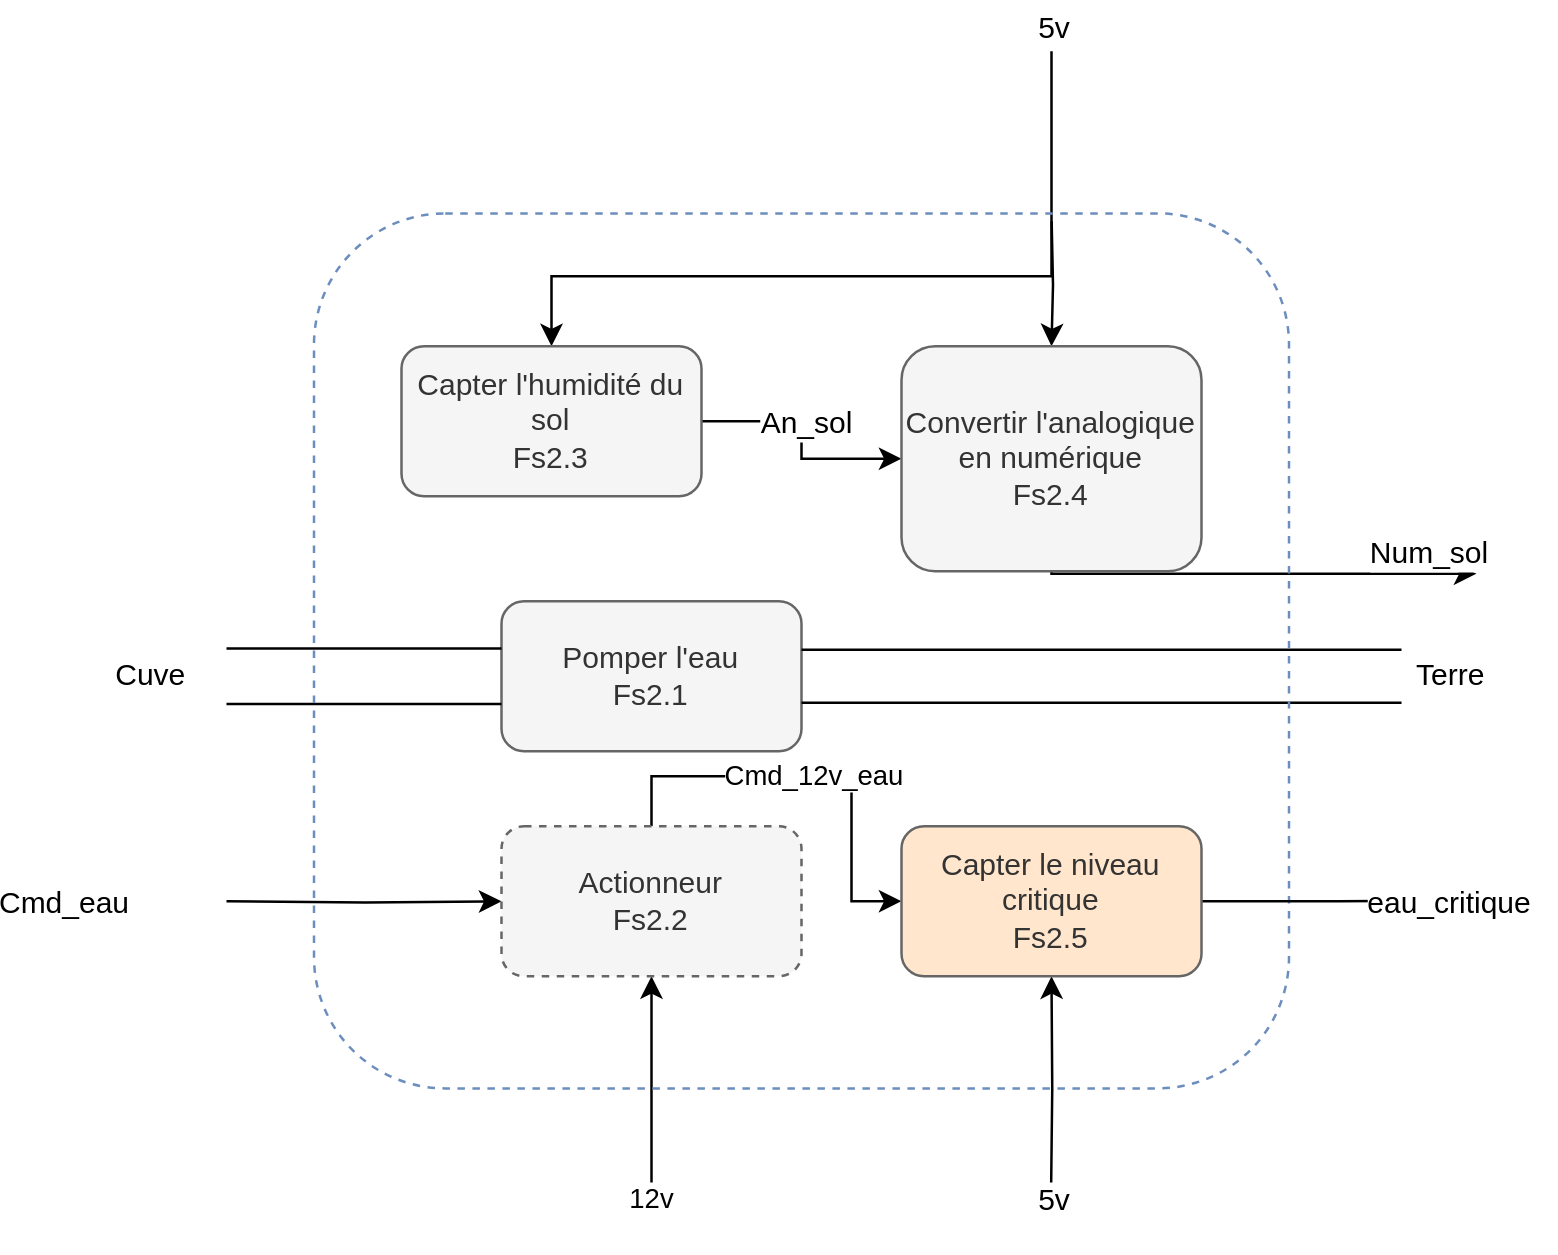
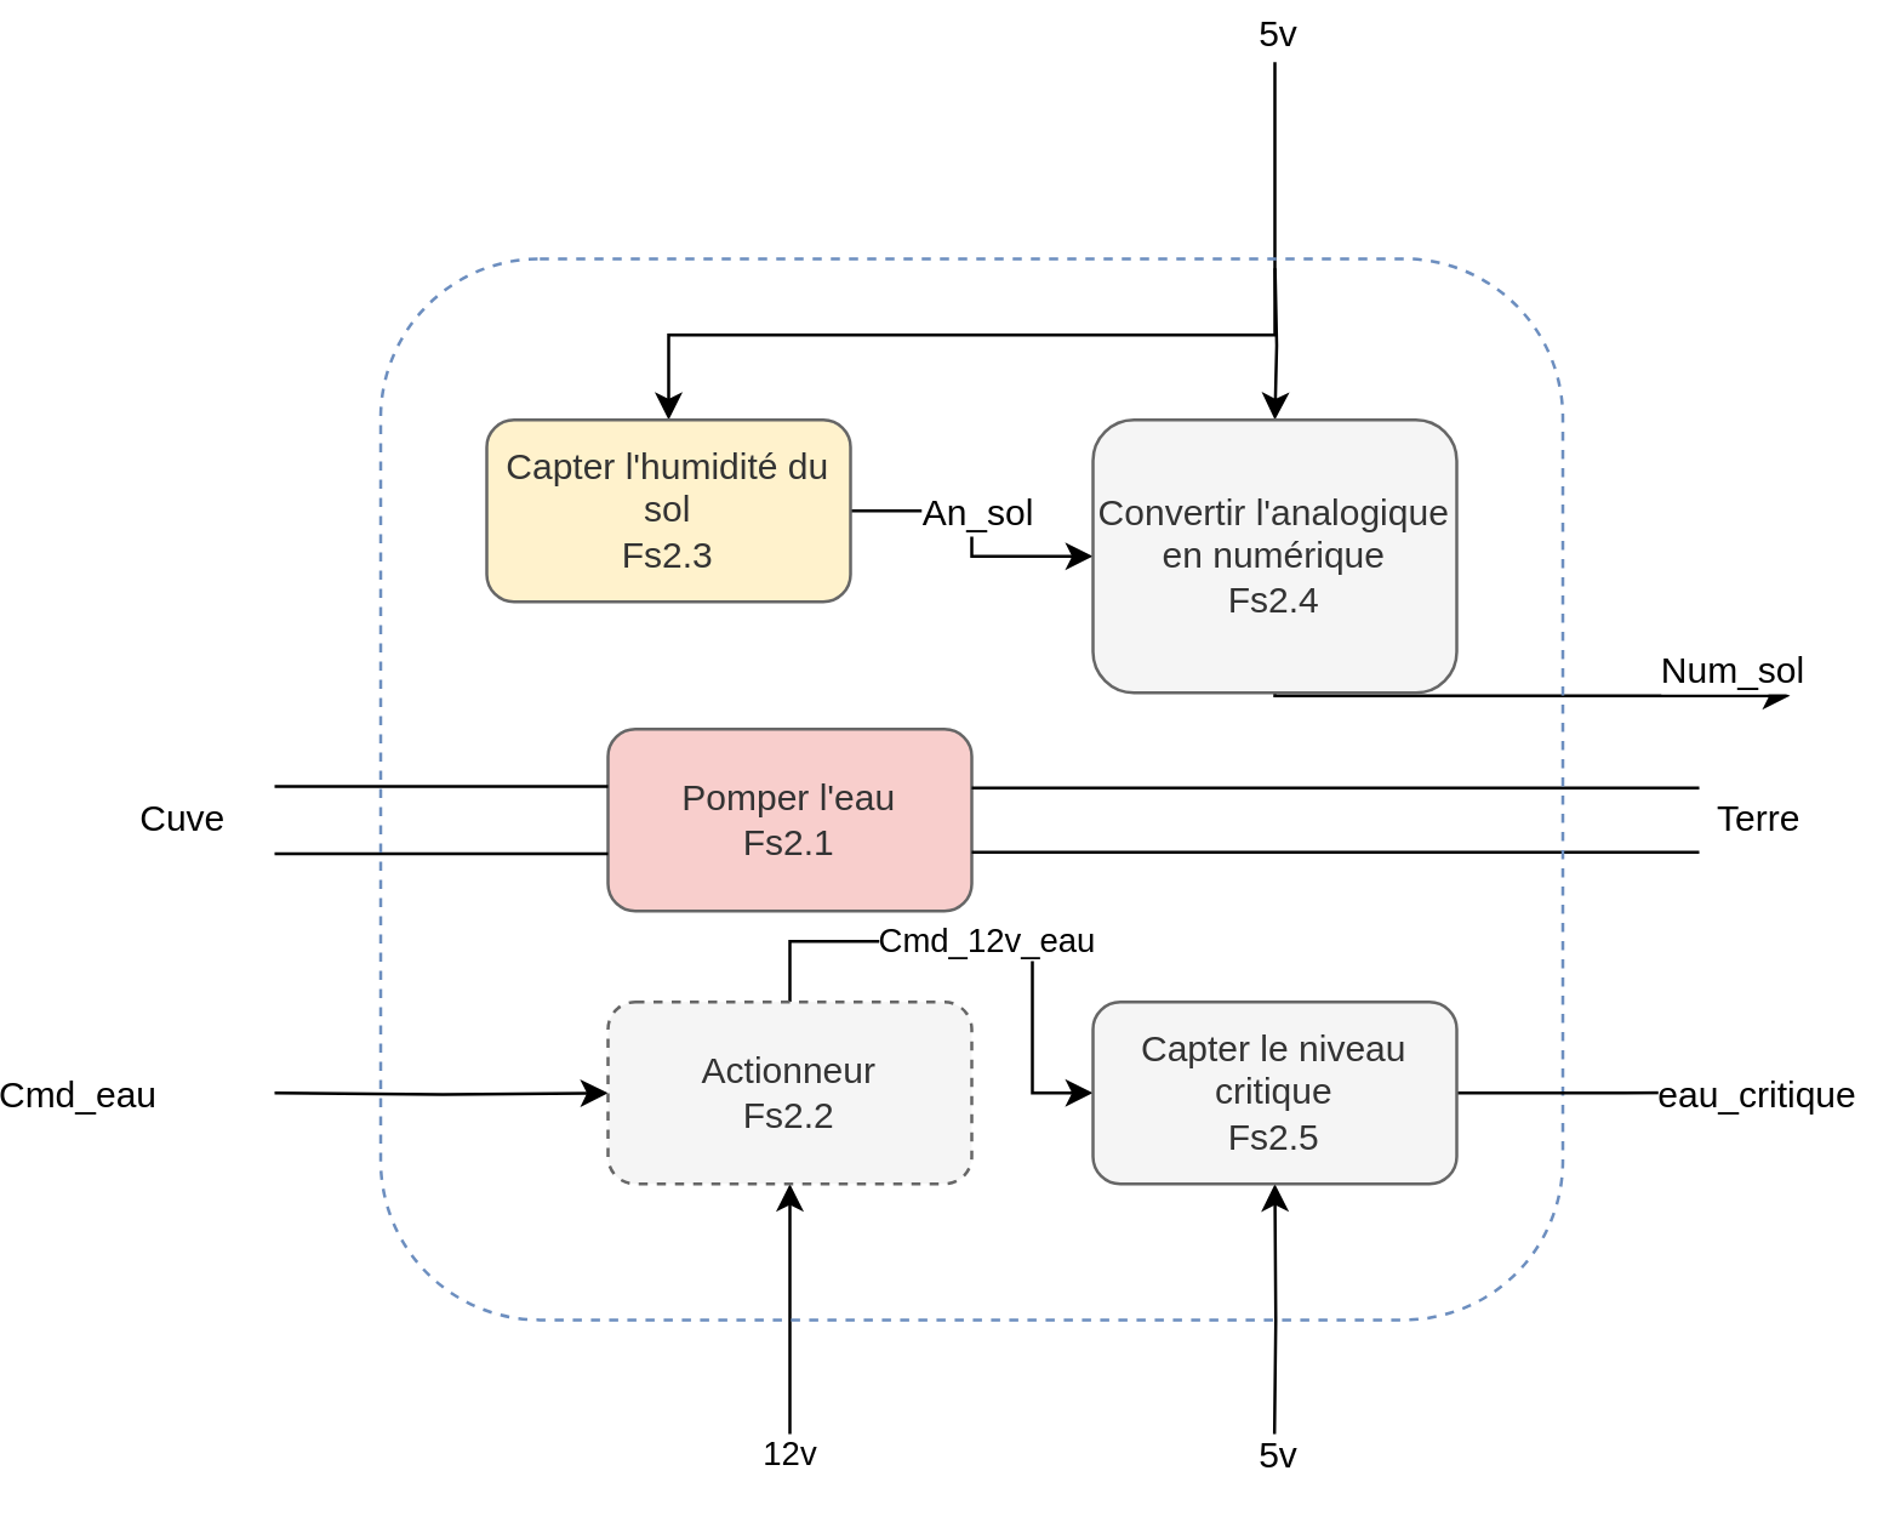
  <mxCell id="0" />
  <mxCell id="1" parent="0" />
- <mxCell id="2" value="Pomper l'eau&lt;br&gt;Fs2.1" style="rounded=1;whiteSpace=wrap;html=1;fillColor=#f5f5f5;strokeColor=#666666;fontColor=#333333;" parent="1" vertex="1"><mxGeometry x="180" y="240" width="120" height="60" as="geometry" /></mxCell>
+ <mxCell id="2" value="Pomper l'eau&lt;br&gt;Fs2.1" style="rounded=1;whiteSpace=wrap;html=1;fillColor=#f8cecc;strokeColor=#666666;fontColor=#333333;" parent="1" vertex="1"><mxGeometry x="180" y="240" width="120" height="60" as="geometry" /></mxCell>
  <mxCell id="3" style="edgeStyle=orthogonalEdgeStyle;rounded=0;orthogonalLoop=1;jettySize=auto;html=1;exitX=1;exitY=0.5;exitDx=0;exitDy=0;entryX=0;entryY=0.5;entryDx=0;entryDy=0;" parent="1" source="6" target="18" edge="1"><mxGeometry relative="1" as="geometry" /></mxCell>
  <mxCell id="4" value="An_sol" style="text;html=1;resizable=0;points=[];align=center;verticalAlign=middle;labelBackgroundColor=#ffffff;" parent="3" vertex="1" connectable="0"><mxGeometry x="-0.167" y="1" relative="1" as="geometry"><mxPoint as="offset" /></mxGeometry></mxCell>
  <mxCell id="5" style="edgeStyle=orthogonalEdgeStyle;rounded=0;orthogonalLoop=1;jettySize=auto;html=1;entryX=0.5;entryY=0;entryDx=0;entryDy=0;" parent="1" target="6" edge="1"><mxGeometry relative="1" as="geometry"><mxPoint x="400" y="20" as="sourcePoint" /><Array as="points"><mxPoint x="400" y="110" /><mxPoint x="200" y="110" /></Array></mxGeometry></mxCell>
- <mxCell id="6" value="Capter l'humidité du sol&lt;br&gt;Fs2.3" style="rounded=1;whiteSpace=wrap;html=1;fillColor=#f5f5f5;strokeColor=#666666;fontColor=#333333;" parent="1" vertex="1"><mxGeometry x="140" y="138" width="120" height="60" as="geometry" /></mxCell>
+ <mxCell id="6" value="Capter l'humidité du sol&lt;br&gt;Fs2.3" style="rounded=1;whiteSpace=wrap;html=1;fillColor=#fff2cc;strokeColor=#666666;fontColor=#333333;" parent="1" vertex="1"><mxGeometry x="140" y="138" width="120" height="60" as="geometry" /></mxCell>
  <mxCell id="7" value="" style="shape=link;html=1;entryX=0;entryY=0.5;entryDx=0;entryDy=0;width=22.233;" parent="1" target="2" edge="1"><mxGeometry width="50" height="50" relative="1" as="geometry"><mxPoint x="70" y="270" as="sourcePoint" /><mxPoint x="130" y="240" as="targetPoint" /></mxGeometry></mxCell>
  <mxCell id="8" value="" style="shape=link;html=1;exitX=1;exitY=0.5;exitDx=0;exitDy=0;width=21.111;" parent="1" source="2" edge="1" target="21"><mxGeometry width="50" height="50" relative="1" as="geometry"><mxPoint x="360" y="270" as="sourcePoint" /><mxPoint x="520" y="270" as="targetPoint" /></mxGeometry></mxCell>
  <mxCell id="9" value="Cmd_12v_eau" style="edgeStyle=orthogonalEdgeStyle;rounded=0;orthogonalLoop=1;jettySize=auto;html=1;exitX=0.5;exitY=0;exitDx=0;exitDy=0;" parent="1" source="13" target="26" edge="1"><mxGeometry relative="1" as="geometry" /></mxCell>
  <mxCell id="10" value="12v" style="edgeStyle=orthogonalEdgeStyle;rounded=0;orthogonalLoop=1;jettySize=auto;html=1;entryX=0.5;entryY=1;entryDx=0;entryDy=0;" parent="1" target="13" edge="1"><mxGeometry x="0.449" y="65" relative="1" as="geometry"><mxPoint x="240" y="480" as="sourcePoint" /><Array as="points"><mxPoint x="240" y="480" /></Array><mxPoint x="65" y="64" as="offset" /></mxGeometry></mxCell>
  <mxCell id="11" style="edgeStyle=orthogonalEdgeStyle;rounded=0;orthogonalLoop=1;jettySize=auto;html=1;entryX=0;entryY=0.5;entryDx=0;entryDy=0;" parent="1" target="13" edge="1"><mxGeometry relative="1" as="geometry"><mxPoint x="70" y="360" as="sourcePoint" /></mxGeometry></mxCell>
  <mxCell id="12" value="Cmd_eau" style="text;html=1;resizable=0;points=[];align=center;verticalAlign=middle;labelBackgroundColor=#ffffff;" parent="11" vertex="1" connectable="0"><mxGeometry x="0.331" relative="1" as="geometry"><mxPoint x="-138.5" as="offset" /></mxGeometry></mxCell>
  <mxCell id="13" value="Actionneur&lt;br&gt;Fs2.2" style="rounded=1;whiteSpace=wrap;html=1;fillColor=#f5f5f5;strokeColor=#666666;fontColor=#333333;dashed=1;" parent="1" vertex="1"><mxGeometry x="180" y="330" width="120" height="60" as="geometry" /></mxCell>
  <mxCell id="14" style="edgeStyle=orthogonalEdgeStyle;rounded=0;orthogonalLoop=1;jettySize=auto;html=1;exitX=0.5;exitY=1;exitDx=0;exitDy=0;" parent="1" source="18" edge="1"><mxGeometry relative="1" as="geometry"><mxPoint x="570" y="229" as="targetPoint" /><Array as="points"><mxPoint x="400" y="229" /></Array></mxGeometry></mxCell>
  <mxCell id="15" value="Num_sol" style="text;html=1;resizable=0;points=[];align=center;verticalAlign=middle;labelBackgroundColor=#ffffff;" parent="14" vertex="1" connectable="0"><mxGeometry x="-0.312" relative="1" as="geometry"><mxPoint x="92" y="-9" as="offset" /></mxGeometry></mxCell>
  <mxCell id="16" style="edgeStyle=orthogonalEdgeStyle;rounded=0;orthogonalLoop=1;jettySize=auto;html=1;exitX=0.5;exitY=0;exitDx=0;exitDy=0;entryX=0.5;entryY=0;entryDx=0;entryDy=0;" parent="1" target="18" edge="1"><mxGeometry relative="1" as="geometry"><mxPoint x="400.056" y="88" as="sourcePoint" /></mxGeometry></mxCell>
  <mxCell id="17" value="5v" style="text;html=1;resizable=0;points=[];align=center;verticalAlign=middle;labelBackgroundColor=#ffffff;" parent="16" vertex="1" connectable="0"><mxGeometry x="-0.29" relative="1" as="geometry"><mxPoint y="-95.5" as="offset" /></mxGeometry></mxCell>
  <mxCell id="18" value="Convertir l'analogique en numérique&lt;br&gt;Fs2.4" style="rounded=1;whiteSpace=wrap;html=1;fillColor=#f5f5f5;strokeColor=#666666;fontColor=#333333;" parent="1" vertex="1"><mxGeometry x="340" y="138" width="120" height="90" as="geometry" /></mxCell>
  <mxCell id="19" value="" style="rounded=1;whiteSpace=wrap;html=1;fillColor=none;dashed=1;strokeColor=#6c8ebf;gradientColor=#ffffff;" parent="1" vertex="1"><mxGeometry x="105" y="84.853" width="390" height="350" as="geometry" /></mxCell>
  <mxCell id="20" value="Cuve" style="text;html=1;strokeColor=none;fillColor=none;align=center;verticalAlign=middle;whiteSpace=wrap;rounded=0;dashed=1;" parent="1" vertex="1"><mxGeometry x="20" y="260" width="40" height="20" as="geometry" /></mxCell>
  <mxCell id="21" value="Terre" style="text;html=1;strokeColor=none;fillColor=none;align=center;verticalAlign=middle;whiteSpace=wrap;rounded=0;dashed=1;" parent="1" vertex="1"><mxGeometry x="540" y="260" width="40" height="20" as="geometry" /></mxCell>
  <mxCell id="22" style="edgeStyle=orthogonalEdgeStyle;rounded=0;orthogonalLoop=1;jettySize=auto;html=1;exitX=0.5;exitY=1;exitDx=0;exitDy=0;entryX=0.5;entryY=1;entryDx=0;entryDy=0;" edge="1" parent="1" target="26"><mxGeometry relative="1" as="geometry"><mxPoint x="399.793" y="480" as="sourcePoint" /></mxGeometry></mxCell>
  <mxCell id="23" value="5v" style="text;html=1;resizable=0;points=[];align=center;verticalAlign=middle;labelBackgroundColor=#ffffff;" vertex="1" connectable="0" parent="22"><mxGeometry x="-0.288" y="2" relative="1" as="geometry"><mxPoint x="2" y="31.5" as="offset" /></mxGeometry></mxCell>
  <mxCell id="24" style="edgeStyle=orthogonalEdgeStyle;rounded=0;orthogonalLoop=1;jettySize=auto;html=1;exitX=1;exitY=0.5;exitDx=0;exitDy=0;" edge="1" parent="1" source="26"><mxGeometry relative="1" as="geometry"><mxPoint x="570" y="359.69" as="targetPoint" /><Array as="points"><mxPoint x="515" y="360" /></Array></mxGeometry></mxCell>
  <mxCell id="25" value="eau_critique" style="text;html=1;resizable=0;points=[];align=center;verticalAlign=middle;labelBackgroundColor=#ffffff;" vertex="1" connectable="0" parent="24"><mxGeometry x="0.777" y="-1" relative="1" as="geometry"><mxPoint as="offset" /></mxGeometry></mxCell>
- <mxCell id="26" value="Capter le niveau critique&lt;br&gt;Fs2.5" style="rounded=1;whiteSpace=wrap;html=1;fillColor=#ffe6cc;strokeColor=#666666;fontColor=#333333;" vertex="1" parent="1"><mxGeometry x="340" y="330" width="120" height="60" as="geometry" /></mxCell>
+ <mxCell id="26" value="Capter le niveau critique&lt;br&gt;Fs2.5" style="rounded=1;whiteSpace=wrap;html=1;fillColor=#f5f5f5;strokeColor=#666666;fontColor=#333333;" vertex="1" parent="1"><mxGeometry x="340" y="330" width="120" height="60" as="geometry" /></mxCell>
